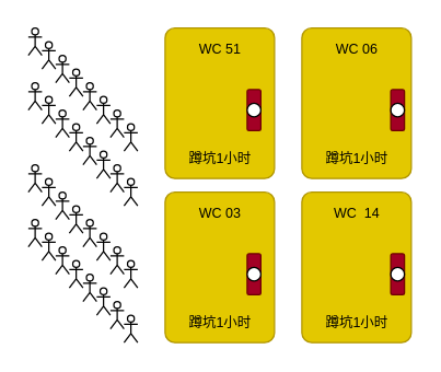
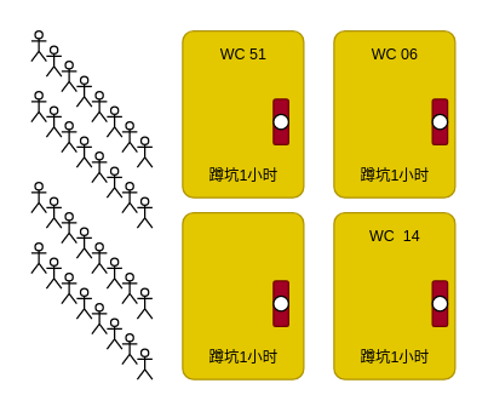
  <mxCell id="0" />
  <mxCell id="1" parent="0" />
  <mxCell id="2" value="" style="rounded=1;whiteSpace=wrap;html=1;fillColor=#e3c800;strokeColor=#B09500;fontColor=#000000;arcSize=9;" vertex="1" parent="1"><mxGeometry x="120" y="20" width="80" height="110" as="geometry" /></mxCell>
  <mxCell id="3" value="" style="shape=umlActor;verticalLabelPosition=bottom;verticalAlign=top;html=1;outlineConnect=0;" vertex="1" parent="1"><mxGeometry x="20" y="20" width="10" height="20" as="geometry" /></mxCell>
  <mxCell id="4" value="" style="shape=umlActor;verticalLabelPosition=bottom;verticalAlign=top;html=1;outlineConnect=0;" vertex="1" parent="1"><mxGeometry x="30" y="30" width="10" height="20" as="geometry" /></mxCell>
  <mxCell id="5" value="" style="shape=umlActor;verticalLabelPosition=bottom;verticalAlign=top;html=1;outlineConnect=0;" vertex="1" parent="1"><mxGeometry x="40" y="40" width="10" height="20" as="geometry" /></mxCell>
  <mxCell id="6" value="" style="shape=umlActor;verticalLabelPosition=bottom;verticalAlign=top;html=1;outlineConnect=0;" vertex="1" parent="1"><mxGeometry x="50" y="50" width="10" height="20" as="geometry" /></mxCell>
  <mxCell id="7" value="" style="shape=umlActor;verticalLabelPosition=bottom;verticalAlign=top;html=1;outlineConnect=0;" vertex="1" parent="1"><mxGeometry x="60" y="60" width="10" height="20" as="geometry" /></mxCell>
  <mxCell id="8" value="" style="shape=umlActor;verticalLabelPosition=bottom;verticalAlign=top;html=1;outlineConnect=0;" vertex="1" parent="1"><mxGeometry x="20" y="60" width="10" height="20" as="geometry" /></mxCell>
  <mxCell id="9" value="" style="shape=umlActor;verticalLabelPosition=bottom;verticalAlign=top;html=1;outlineConnect=0;" vertex="1" parent="1"><mxGeometry x="30" y="70" width="10" height="20" as="geometry" /></mxCell>
  <mxCell id="10" value="" style="shape=umlActor;verticalLabelPosition=bottom;verticalAlign=top;html=1;outlineConnect=0;" vertex="1" parent="1"><mxGeometry x="40" y="80" width="10" height="20" as="geometry" /></mxCell>
  <mxCell id="11" value="" style="shape=umlActor;verticalLabelPosition=bottom;verticalAlign=top;html=1;outlineConnect=0;" vertex="1" parent="1"><mxGeometry x="50" y="90" width="10" height="20" as="geometry" /></mxCell>
  <mxCell id="12" value="" style="shape=umlActor;verticalLabelPosition=bottom;verticalAlign=top;html=1;outlineConnect=0;" vertex="1" parent="1"><mxGeometry x="60" y="100" width="10" height="20" as="geometry" /></mxCell>
  <mxCell id="13" value="" style="rounded=1;whiteSpace=wrap;html=1;fillColor=#e3c800;strokeColor=#B09500;fontColor=#000000;arcSize=9;" vertex="1" parent="1"><mxGeometry x="220" y="20" width="80" height="110" as="geometry" /></mxCell>
  <mxCell id="14" value="" style="rounded=1;whiteSpace=wrap;html=1;fontSize=10;fillColor=#a20025;fontColor=#ffffff;strokeColor=#6F0000;" vertex="1" parent="1"><mxGeometry x="180" y="65" width="10" height="30" as="geometry" /></mxCell>
  <mxCell id="15" value="WC 51" style="text;html=1;align=center;verticalAlign=middle;resizable=0;points=[];autosize=1;strokeColor=none;fillColor=none;fontSize=10;" vertex="1" parent="1"><mxGeometry x="135" y="20" width="50" height="30" as="geometry" /></mxCell>
  <mxCell id="16" value="WC 06" style="text;html=1;align=center;verticalAlign=middle;resizable=0;points=[];autosize=1;strokeColor=none;fillColor=none;fontSize=10;" vertex="1" parent="1"><mxGeometry x="235" y="20" width="50" height="30" as="geometry" /></mxCell>
  <mxCell id="17" value="" style="ellipse;whiteSpace=wrap;html=1;aspect=fixed;fontSize=10;" vertex="1" parent="1"><mxGeometry x="180" y="75" width="10" height="10" as="geometry" /></mxCell>
  <mxCell id="18" value="" style="rounded=1;whiteSpace=wrap;html=1;fontSize=10;fillColor=#a20025;fontColor=#ffffff;strokeColor=#6F0000;" vertex="1" parent="1"><mxGeometry x="285" y="65" width="10" height="30" as="geometry" /></mxCell>
  <mxCell id="19" value="" style="ellipse;whiteSpace=wrap;html=1;aspect=fixed;fontSize=10;" vertex="1" parent="1"><mxGeometry x="285" y="75" width="10" height="10" as="geometry" /></mxCell>
  <mxCell id="20" value="蹲坑1小时" style="text;html=1;align=center;verticalAlign=middle;resizable=0;points=[];autosize=1;strokeColor=none;fillColor=none;fontSize=10;" vertex="1" parent="1"><mxGeometry x="125" y="100" width="70" height="30" as="geometry" /></mxCell>
  <mxCell id="21" value="蹲坑1小时" style="text;html=1;align=center;verticalAlign=middle;resizable=0;points=[];autosize=1;strokeColor=none;fillColor=none;fontSize=10;" vertex="1" parent="1"><mxGeometry x="225" y="100" width="70" height="30" as="geometry" /></mxCell>
  <mxCell id="22" value="" style="rounded=1;whiteSpace=wrap;html=1;fillColor=#e3c800;strokeColor=#B09500;fontColor=#000000;arcSize=9;" vertex="1" parent="1"><mxGeometry x="120" y="140" width="80" height="110" as="geometry" /></mxCell>
  <mxCell id="23" value="" style="rounded=1;whiteSpace=wrap;html=1;fillColor=#e3c800;strokeColor=#B09500;fontColor=#000000;arcSize=9;" vertex="1" parent="1"><mxGeometry x="220" y="140" width="80" height="110" as="geometry" /></mxCell>
  <mxCell id="24" value="" style="rounded=1;whiteSpace=wrap;html=1;fontSize=10;fillColor=#a20025;fontColor=#ffffff;strokeColor=#6F0000;" vertex="1" parent="1"><mxGeometry x="180" y="185" width="10" height="30" as="geometry" /></mxCell>
- <mxCell id="25" value="WC 03" style="text;html=1;align=center;verticalAlign=middle;resizable=0;points=[];autosize=1;strokeColor=none;fillColor=none;fontSize=10;" vertex="1" parent="1"><mxGeometry x="135" y="140" width="50" height="30" as="geometry" /></mxCell>
  <mxCell id="26" value="WC&amp;nbsp; 14" style="text;html=1;align=center;verticalAlign=middle;resizable=0;points=[];autosize=1;strokeColor=none;fillColor=none;fontSize=10;" vertex="1" parent="1"><mxGeometry x="230" y="140" width="60" height="30" as="geometry" /></mxCell>
  <mxCell id="27" value="" style="ellipse;whiteSpace=wrap;html=1;aspect=fixed;fontSize=10;" vertex="1" parent="1"><mxGeometry x="180" y="195" width="10" height="10" as="geometry" /></mxCell>
  <mxCell id="28" value="" style="rounded=1;whiteSpace=wrap;html=1;fontSize=10;fillColor=#a20025;fontColor=#ffffff;strokeColor=#6F0000;" vertex="1" parent="1"><mxGeometry x="285" y="185" width="10" height="30" as="geometry" /></mxCell>
  <mxCell id="29" value="" style="ellipse;whiteSpace=wrap;html=1;aspect=fixed;fontSize=10;" vertex="1" parent="1"><mxGeometry x="285" y="195" width="10" height="10" as="geometry" /></mxCell>
  <mxCell id="30" value="蹲坑1小时" style="text;html=1;align=center;verticalAlign=middle;resizable=0;points=[];autosize=1;strokeColor=none;fillColor=none;fontSize=10;" vertex="1" parent="1"><mxGeometry x="125" y="220" width="70" height="30" as="geometry" /></mxCell>
  <mxCell id="31" value="蹲坑1小时" style="text;html=1;align=center;verticalAlign=middle;resizable=0;points=[];autosize=1;strokeColor=none;fillColor=none;fontSize=10;" vertex="1" parent="1"><mxGeometry x="225" y="220" width="70" height="30" as="geometry" /></mxCell>
  <mxCell id="32" value="" style="shape=umlActor;verticalLabelPosition=bottom;verticalAlign=top;html=1;outlineConnect=0;" vertex="1" parent="1"><mxGeometry x="20" y="120" width="10" height="20" as="geometry" /></mxCell>
  <mxCell id="33" value="" style="shape=umlActor;verticalLabelPosition=bottom;verticalAlign=top;html=1;outlineConnect=0;" vertex="1" parent="1"><mxGeometry x="30" y="130" width="10" height="20" as="geometry" /></mxCell>
  <mxCell id="34" value="" style="shape=umlActor;verticalLabelPosition=bottom;verticalAlign=top;html=1;outlineConnect=0;" vertex="1" parent="1"><mxGeometry x="40" y="140" width="10" height="20" as="geometry" /></mxCell>
  <mxCell id="35" value="" style="shape=umlActor;verticalLabelPosition=bottom;verticalAlign=top;html=1;outlineConnect=0;" vertex="1" parent="1"><mxGeometry x="50" y="150" width="10" height="20" as="geometry" /></mxCell>
  <mxCell id="36" value="" style="shape=umlActor;verticalLabelPosition=bottom;verticalAlign=top;html=1;outlineConnect=0;" vertex="1" parent="1"><mxGeometry x="60" y="160" width="10" height="20" as="geometry" /></mxCell>
  <mxCell id="37" value="" style="shape=umlActor;verticalLabelPosition=bottom;verticalAlign=top;html=1;outlineConnect=0;" vertex="1" parent="1"><mxGeometry x="20" y="160" width="10" height="20" as="geometry" /></mxCell>
  <mxCell id="38" value="" style="shape=umlActor;verticalLabelPosition=bottom;verticalAlign=top;html=1;outlineConnect=0;" vertex="1" parent="1"><mxGeometry x="30" y="170" width="10" height="20" as="geometry" /></mxCell>
  <mxCell id="39" value="" style="shape=umlActor;verticalLabelPosition=bottom;verticalAlign=top;html=1;outlineConnect=0;" vertex="1" parent="1"><mxGeometry x="40" y="180" width="10" height="20" as="geometry" /></mxCell>
  <mxCell id="40" value="" style="shape=umlActor;verticalLabelPosition=bottom;verticalAlign=top;html=1;outlineConnect=0;" vertex="1" parent="1"><mxGeometry x="50" y="190" width="10" height="20" as="geometry" /></mxCell>
  <mxCell id="41" value="" style="shape=umlActor;verticalLabelPosition=bottom;verticalAlign=top;html=1;outlineConnect=0;" vertex="1" parent="1"><mxGeometry x="60" y="200" width="10" height="20" as="geometry" /></mxCell>
  <mxCell id="42" value="" style="shape=umlActor;verticalLabelPosition=bottom;verticalAlign=top;html=1;outlineConnect=0;" vertex="1" parent="1"><mxGeometry x="70" y="170" width="10" height="20" as="geometry" /></mxCell>
  <mxCell id="43" value="" style="shape=umlActor;verticalLabelPosition=bottom;verticalAlign=top;html=1;outlineConnect=0;" vertex="1" parent="1"><mxGeometry x="80" y="180" width="10" height="20" as="geometry" /></mxCell>
  <mxCell id="44" value="" style="shape=umlActor;verticalLabelPosition=bottom;verticalAlign=top;html=1;outlineConnect=0;" vertex="1" parent="1"><mxGeometry x="90" y="190" width="10" height="20" as="geometry" /></mxCell>
  <mxCell id="45" value="" style="shape=umlActor;verticalLabelPosition=bottom;verticalAlign=top;html=1;outlineConnect=0;" vertex="1" parent="1"><mxGeometry x="70" y="210" width="10" height="20" as="geometry" /></mxCell>
  <mxCell id="46" value="" style="shape=umlActor;verticalLabelPosition=bottom;verticalAlign=top;html=1;outlineConnect=0;" vertex="1" parent="1"><mxGeometry x="80" y="220" width="10" height="20" as="geometry" /></mxCell>
  <mxCell id="47" value="" style="shape=umlActor;verticalLabelPosition=bottom;verticalAlign=top;html=1;outlineConnect=0;" vertex="1" parent="1"><mxGeometry x="90" y="230" width="10" height="20" as="geometry" /></mxCell>
  <mxCell id="48" value="" style="shape=umlActor;verticalLabelPosition=bottom;verticalAlign=top;html=1;outlineConnect=0;" vertex="1" parent="1"><mxGeometry x="70" y="110" width="10" height="20" as="geometry" /></mxCell>
  <mxCell id="49" value="" style="shape=umlActor;verticalLabelPosition=bottom;verticalAlign=top;html=1;outlineConnect=0;" vertex="1" parent="1"><mxGeometry x="80" y="120" width="10" height="20" as="geometry" /></mxCell>
  <mxCell id="50" value="" style="shape=umlActor;verticalLabelPosition=bottom;verticalAlign=top;html=1;outlineConnect=0;" vertex="1" parent="1"><mxGeometry x="90" y="130" width="10" height="20" as="geometry" /></mxCell>
  <mxCell id="51" value="" style="shape=umlActor;verticalLabelPosition=bottom;verticalAlign=top;html=1;outlineConnect=0;" vertex="1" parent="1"><mxGeometry x="70" y="70" width="10" height="20" as="geometry" /></mxCell>
  <mxCell id="52" value="" style="shape=umlActor;verticalLabelPosition=bottom;verticalAlign=top;html=1;outlineConnect=0;" vertex="1" parent="1"><mxGeometry x="80" y="80" width="10" height="20" as="geometry" /></mxCell>
  <mxCell id="53" value="" style="shape=umlActor;verticalLabelPosition=bottom;verticalAlign=top;html=1;outlineConnect=0;" vertex="1" parent="1"><mxGeometry x="90" y="90" width="10" height="20" as="geometry" /></mxCell>
